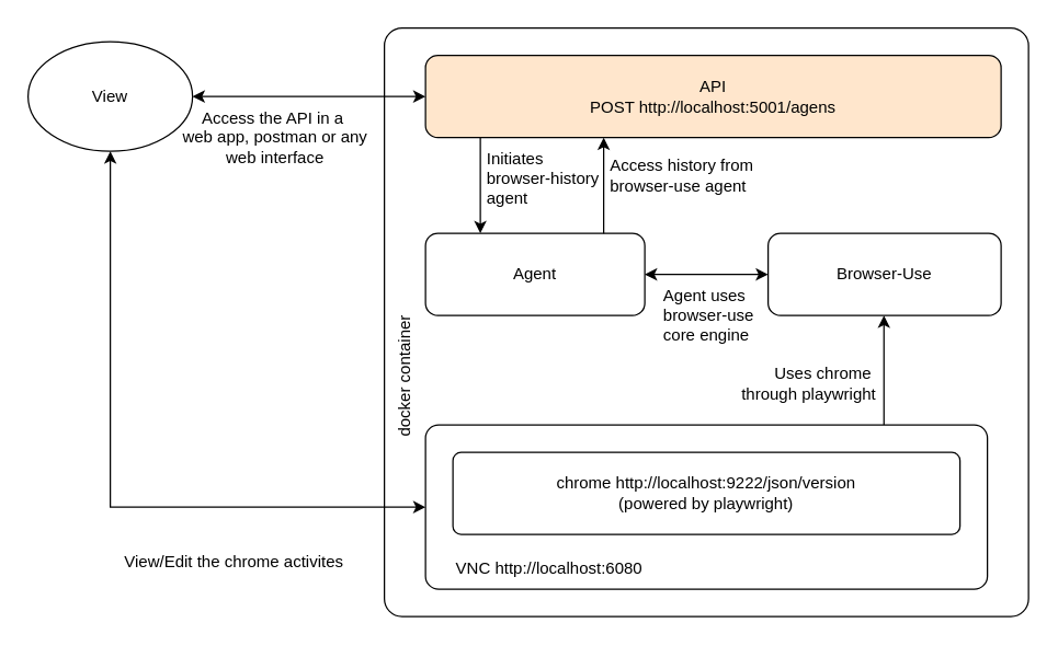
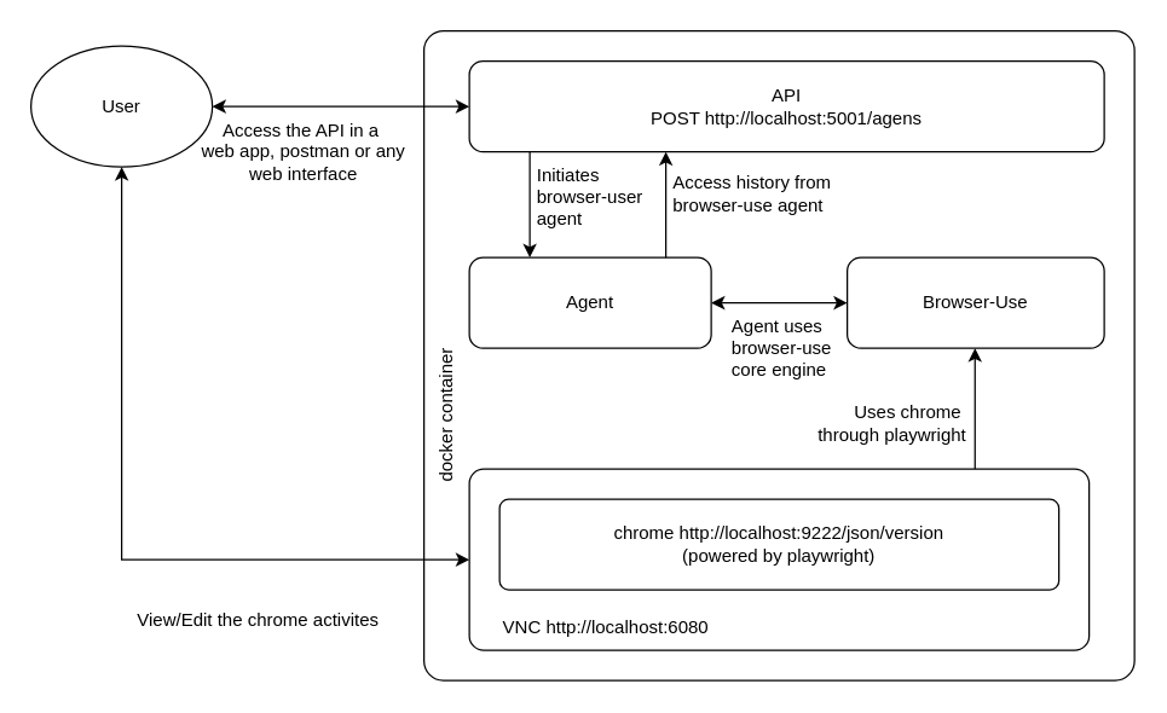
  <mxCell id="0" />
  <mxCell id="1" parent="0" />
  <mxCell id="2" value="" style="rounded=1;whiteSpace=wrap;html=1;arcSize=3;" vertex="1" parent="1"><mxGeometry x="280" y="20" width="470" height="430" as="geometry" /></mxCell>
- <mxCell id="3" value="View" style="ellipse;whiteSpace=wrap;html=1;" vertex="1" parent="1"><mxGeometry x="20" y="30" width="120" height="80" as="geometry" /></mxCell>
- <mxCell id="4" value="API&lt;div&gt;POST http://localhost:5001/agens&lt;/div&gt;" style="rounded=1;whiteSpace=wrap;html=1;fillColor=#ffe6cc;" vertex="1" parent="1"><mxGeometry x="310" y="40" width="420" height="60" as="geometry" /></mxCell>
+ <mxCell id="3" value="User" style="ellipse;whiteSpace=wrap;html=1;" vertex="1" parent="1"><mxGeometry x="20" y="30" width="120" height="80" as="geometry" /></mxCell>
+ <mxCell id="4" value="API&lt;div&gt;POST http://localhost:5001/agens&lt;/div&gt;" style="rounded=1;whiteSpace=wrap;html=1;" vertex="1" parent="1"><mxGeometry x="310" y="40" width="420" height="60" as="geometry" /></mxCell>
  <mxCell id="5" value="Agent" style="rounded=1;whiteSpace=wrap;html=1;" vertex="1" parent="1"><mxGeometry x="310" y="170" width="160" height="60" as="geometry" /></mxCell>
  <mxCell id="6" value="Browser-Use" style="rounded=1;whiteSpace=wrap;html=1;" vertex="1" parent="1"><mxGeometry x="560" y="170" width="170" height="60" as="geometry" /></mxCell>
  <mxCell id="7" value="" style="endArrow=classic;html=1;rounded=0;" edge="1" parent="1"><mxGeometry width="50" height="50" relative="1" as="geometry"><mxPoint x="350" y="100" as="sourcePoint" /><mxPoint x="350" y="170" as="targetPoint" /></mxGeometry></mxCell>
  <mxCell id="8" value="" style="endArrow=classic;startArrow=classic;html=1;rounded=0;entryX=0;entryY=0.5;entryDx=0;entryDy=0;" edge="1" parent="1" target="6"><mxGeometry width="50" height="50" relative="1" as="geometry"><mxPoint x="470" y="200" as="sourcePoint" /><mxPoint x="520" y="150" as="targetPoint" /></mxGeometry></mxCell>
  <mxCell id="9" value="" style="endArrow=classic;html=1;rounded=0;" edge="1" parent="1"><mxGeometry width="50" height="50" relative="1" as="geometry"><mxPoint x="440" y="170" as="sourcePoint" /><mxPoint x="440" y="100" as="targetPoint" /></mxGeometry></mxCell>
  <mxCell id="10" value="docker container" style="text;html=1;align=center;verticalAlign=middle;resizable=0;points=[];autosize=1;strokeColor=none;fillColor=none;rotation=-90;" vertex="1" parent="1"><mxGeometry x="240" y="260" width="110" height="30" as="geometry" /></mxCell>
  <mxCell id="11" value="" style="endArrow=classic;html=1;rounded=0;" edge="1" parent="1"><mxGeometry width="50" height="50" relative="1" as="geometry"><mxPoint x="644.5" y="310" as="sourcePoint" /><mxPoint x="644.5" y="230" as="targetPoint" /></mxGeometry></mxCell>
  <mxCell id="12" value="" style="endArrow=classic;startArrow=classic;html=1;rounded=0;entryX=0;entryY=0.5;entryDx=0;entryDy=0;exitX=1;exitY=0.5;exitDx=0;exitDy=0;" edge="1" parent="1" source="3" target="4"><mxGeometry width="50" height="50" relative="1" as="geometry"><mxPoint x="140" y="80" as="sourcePoint" /><mxPoint x="190" y="30" as="targetPoint" /></mxGeometry></mxCell>
  <mxCell id="13" value="" style="endArrow=classic;startArrow=classic;html=1;rounded=0;exitX=0.5;exitY=1;exitDx=0;exitDy=0;entryX=0;entryY=0.5;entryDx=0;entryDy=0;" edge="1" parent="1" source="3" target="14"><mxGeometry width="50" height="50" relative="1" as="geometry"><mxPoint x="80" y="290" as="sourcePoint" /><mxPoint x="200" y="320" as="targetPoint" /><Array as="points"><mxPoint x="80" y="370" /></Array></mxGeometry></mxCell>
  <mxCell id="14" value="" style="rounded=1;whiteSpace=wrap;html=1;arcSize=8;" vertex="1" parent="1"><mxGeometry x="310" y="310" width="410" height="120" as="geometry" /></mxCell>
  <mxCell id="15" value="chrome http://localhost:9222/json/version&lt;div&gt;(powered by playwright)&lt;/div&gt;" style="rounded=1;whiteSpace=wrap;html=1;arcSize=10;" vertex="1" parent="1"><mxGeometry x="330" y="330" width="370" height="60" as="geometry" /></mxCell>
  <mxCell id="16" value="VNC http://localhost:6080" style="text;html=1;align=center;verticalAlign=middle;resizable=0;points=[];autosize=1;strokeColor=none;fillColor=none;" vertex="1" parent="1"><mxGeometry x="320" y="400" width="160" height="30" as="geometry" /></mxCell>
  <mxCell id="17" value="View/Edit the chrome activites" style="text;html=1;align=center;verticalAlign=middle;resizable=0;points=[];autosize=1;strokeColor=none;fillColor=none;" vertex="1" parent="1"><mxGeometry x="80" y="395" width="180" height="30" as="geometry" /></mxCell>
  <mxCell id="18" value="Access the API in a&amp;nbsp;&lt;div&gt;web app,&amp;nbsp;&lt;span style=&quot;background-color: initial;&quot;&gt;postman or any&lt;/span&gt;&lt;/div&gt;&lt;div&gt;&lt;span style=&quot;background-color: initial;&quot;&gt;web interface&lt;/span&gt;&lt;/div&gt;" style="text;html=1;align=center;verticalAlign=middle;resizable=0;points=[];autosize=1;strokeColor=none;fillColor=none;" vertex="1" parent="1"><mxGeometry x="120" y="70" width="160" height="60" as="geometry" /></mxCell>
- <mxCell id="19" value="Initiates&amp;nbsp;&lt;div&gt;browser-history&amp;nbsp;&lt;/div&gt;&lt;div&gt;agent&lt;/div&gt;" style="text;html=1;align=left;verticalAlign=middle;resizable=0;points=[];autosize=1;strokeColor=none;fillColor=none;" vertex="1" parent="1"><mxGeometry x="353" y="100" width="100" height="60" as="geometry" /></mxCell>
+ <mxCell id="19" value="Initiates&amp;nbsp;&lt;div&gt;browser-user&amp;nbsp;&lt;/div&gt;&lt;div&gt;agent&lt;/div&gt;" style="text;html=1;align=left;verticalAlign=middle;resizable=0;points=[];autosize=1;strokeColor=none;fillColor=none;" vertex="1" parent="1"><mxGeometry x="353" y="100" width="100" height="60" as="geometry" /></mxCell>
  <mxCell id="20" value="Access history from&amp;nbsp;&lt;div&gt;browser-use agent&lt;/div&gt;" style="text;html=1;align=left;verticalAlign=middle;resizable=0;points=[];autosize=1;strokeColor=none;fillColor=none;" vertex="1" parent="1"><mxGeometry x="443" y="108" width="120" height="40" as="geometry" /></mxCell>
  <mxCell id="21" value="&lt;div style=&quot;text-align: justify;&quot;&gt;&lt;span style=&quot;background-color: initial;&quot;&gt;Agent uses&amp;nbsp;&lt;/span&gt;&lt;/div&gt;&lt;div style=&quot;text-align: justify;&quot;&gt;browser-use&amp;nbsp;&lt;/div&gt;&lt;div style=&quot;text-align: justify;&quot;&gt;core engine&lt;/div&gt;" style="text;html=1;align=center;verticalAlign=middle;resizable=0;points=[];autosize=1;strokeColor=none;fillColor=none;" vertex="1" parent="1"><mxGeometry x="473" y="200" width="90" height="60" as="geometry" /></mxCell>
  <mxCell id="22" value="Uses chrome&amp;nbsp;&lt;div&gt;through playwright&lt;/div&gt;" style="text;html=1;align=right;verticalAlign=middle;resizable=0;points=[];autosize=1;strokeColor=none;fillColor=none;" vertex="1" parent="1"><mxGeometry x="520" y="260" width="120" height="40" as="geometry" /></mxCell>
